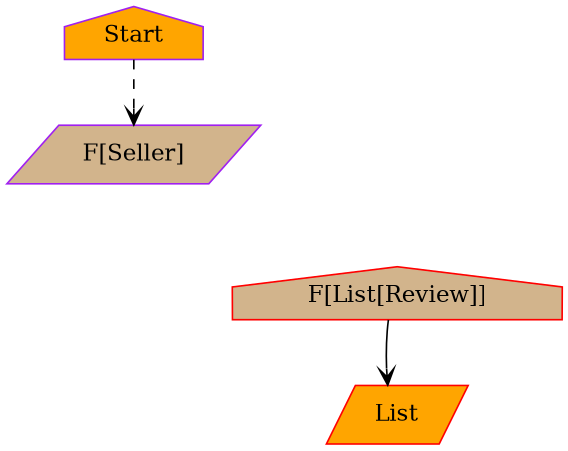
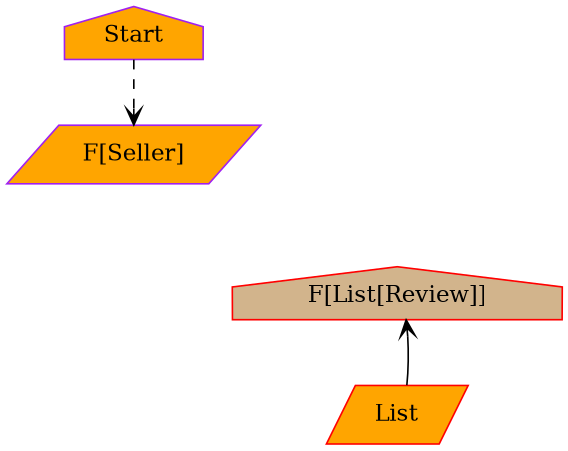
  digraph {
    node [color=purple fillcolor=tan shape=parallelogram style=filled]
    edge [style=invis]
-   n1 [group=upper label="F[Seller]"]
+   n1 [fillcolor=orange group=upper label="F[Seller]"]
    Seller [group=middle style=invis color="" fillcolor="" shape=""]
    n3 [color=red group=middle label="F[List[Review]]" shape=house]
    Start [fillcolor=orange shape=house]
    n5 [color=red fillcolor=orange label=List]
    subgraph sub_1 {
      rank=same
      n1
      Seller
    }
    n1 -> Seller [dir=back xlabel=liftFlat]
    n1 -> n3 [label="sellerReviews.liftFlat"]
    Seller -> n3 [label=sellerReviews]
-   n3 -> n5 [arrowhead=vee style=solid]
+   n5 -> n3 [arrowhead=vee style=solid]
    Start -> n1 [arrowhead=vee style=dashed]
  }
